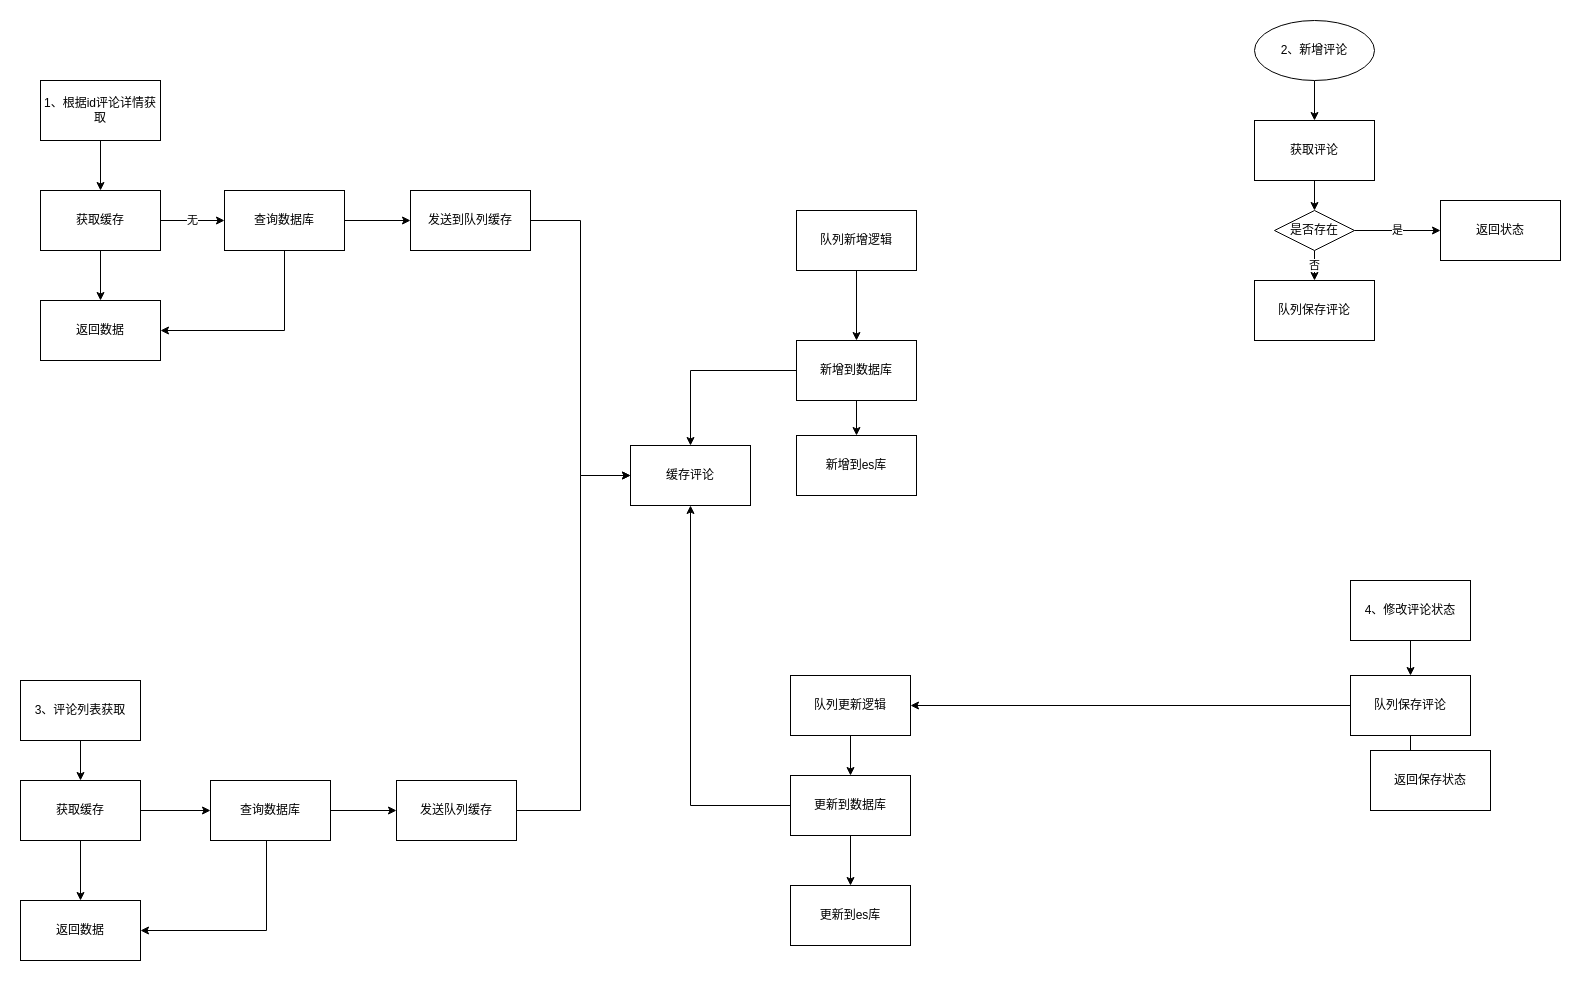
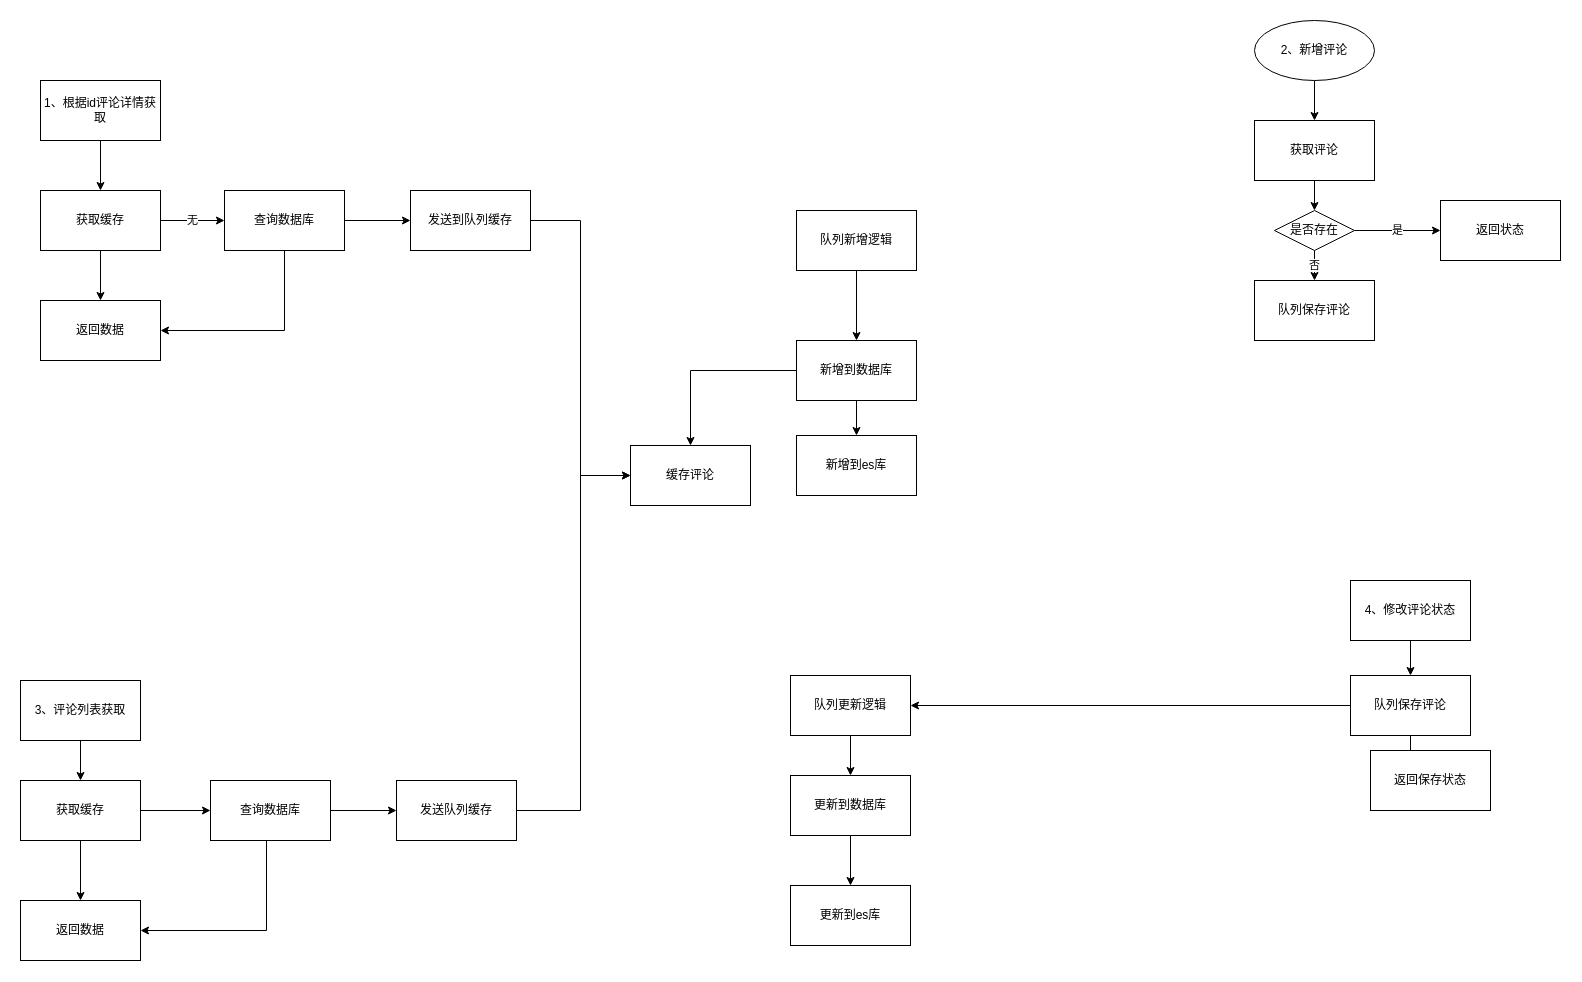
  <mxCell id="0" />
  <mxCell id="1" parent="0" />
  <mxCell id="2" style="edgeStyle=orthogonalEdgeStyle;rounded=0;orthogonalLoop=1;jettySize=auto;html=1;exitX=0.5;exitY=1;exitDx=0;exitDy=0;" edge="1" parent="1" source="3" target="6"><mxGeometry relative="1" as="geometry" /></mxCell>
  <mxCell id="3" value="1、根据id评论详情获取" style="rounded=0;whiteSpace=wrap;html=1;" vertex="1" parent="1"><mxGeometry x="40" y="80" width="120" height="60" as="geometry" /></mxCell>
  <mxCell id="4" style="edgeStyle=orthogonalEdgeStyle;rounded=0;orthogonalLoop=1;jettySize=auto;html=1;exitX=0.5;exitY=1;exitDx=0;exitDy=0;entryX=0.5;entryY=0;entryDx=0;entryDy=0;" edge="1" parent="1" source="6" target="10"><mxGeometry relative="1" as="geometry" /></mxCell>
  <mxCell id="5" value="无" style="edgeStyle=orthogonalEdgeStyle;rounded=0;orthogonalLoop=1;jettySize=auto;html=1;exitX=1;exitY=0.5;exitDx=0;exitDy=0;entryX=0;entryY=0.5;entryDx=0;entryDy=0;" edge="1" parent="1" source="6" target="9"><mxGeometry relative="1" as="geometry" /></mxCell>
  <mxCell id="6" value="获取缓存" style="rounded=0;whiteSpace=wrap;html=1;" vertex="1" parent="1"><mxGeometry x="40" y="190" width="120" height="60" as="geometry" /></mxCell>
  <mxCell id="7" style="edgeStyle=orthogonalEdgeStyle;rounded=0;orthogonalLoop=1;jettySize=auto;html=1;entryX=0;entryY=0.5;entryDx=0;entryDy=0;" edge="1" parent="1" source="9" target="12"><mxGeometry relative="1" as="geometry" /></mxCell>
  <mxCell id="8" style="edgeStyle=orthogonalEdgeStyle;rounded=0;orthogonalLoop=1;jettySize=auto;html=1;entryX=1;entryY=0.5;entryDx=0;entryDy=0;" edge="1" parent="1" source="9" target="10"><mxGeometry relative="1" as="geometry"><Array as="points"><mxPoint x="284" y="330" /></Array></mxGeometry></mxCell>
  <mxCell id="9" value="查询数据库" style="rounded=0;whiteSpace=wrap;html=1;" vertex="1" parent="1"><mxGeometry x="224" y="190" width="120" height="60" as="geometry" /></mxCell>
  <mxCell id="10" value="返回数据" style="rounded=0;whiteSpace=wrap;html=1;" vertex="1" parent="1"><mxGeometry x="40" y="300" width="120" height="60" as="geometry" /></mxCell>
  <mxCell id="11" style="edgeStyle=orthogonalEdgeStyle;rounded=0;orthogonalLoop=1;jettySize=auto;html=1;entryX=0;entryY=0.5;entryDx=0;entryDy=0;" edge="1" parent="1" source="12" target="36"><mxGeometry relative="1" as="geometry" /></mxCell>
  <mxCell id="12" value="发送到队列缓存" style="rounded=0;whiteSpace=wrap;html=1;" vertex="1" parent="1"><mxGeometry x="410" y="190" width="120" height="60" as="geometry" /></mxCell>
  <mxCell id="13" style="edgeStyle=orthogonalEdgeStyle;rounded=0;orthogonalLoop=1;jettySize=auto;html=1;exitX=0.5;exitY=1;exitDx=0;exitDy=0;" edge="1" parent="1" source="14" target="17"><mxGeometry relative="1" as="geometry" /></mxCell>
  <mxCell id="14" value="3、评论列表获取" style="rounded=0;whiteSpace=wrap;html=1;" vertex="1" parent="1"><mxGeometry x="20" y="680" width="120" height="60" as="geometry" /></mxCell>
  <mxCell id="15" style="edgeStyle=orthogonalEdgeStyle;rounded=0;orthogonalLoop=1;jettySize=auto;html=1;exitX=0.5;exitY=1;exitDx=0;exitDy=0;" edge="1" parent="1" source="17" target="18"><mxGeometry relative="1" as="geometry" /></mxCell>
  <mxCell id="16" style="edgeStyle=orthogonalEdgeStyle;rounded=0;orthogonalLoop=1;jettySize=auto;html=1;entryX=0;entryY=0.5;entryDx=0;entryDy=0;" edge="1" parent="1" source="17" target="21"><mxGeometry relative="1" as="geometry" /></mxCell>
  <mxCell id="17" value="获取缓存" style="rounded=0;whiteSpace=wrap;html=1;" vertex="1" parent="1"><mxGeometry x="20" y="780" width="120" height="60" as="geometry" /></mxCell>
  <mxCell id="18" value="返回数据" style="rounded=0;whiteSpace=wrap;html=1;" vertex="1" parent="1"><mxGeometry x="20" y="900" width="120" height="60" as="geometry" /></mxCell>
  <mxCell id="19" style="edgeStyle=orthogonalEdgeStyle;rounded=0;orthogonalLoop=1;jettySize=auto;html=1;entryX=0;entryY=0.5;entryDx=0;entryDy=0;" edge="1" parent="1" source="21" target="23"><mxGeometry relative="1" as="geometry" /></mxCell>
  <mxCell id="20" style="edgeStyle=orthogonalEdgeStyle;rounded=0;orthogonalLoop=1;jettySize=auto;html=1;entryX=1;entryY=0.5;entryDx=0;entryDy=0;" edge="1" parent="1" source="21" target="18"><mxGeometry relative="1" as="geometry"><Array as="points"><mxPoint x="266" y="930" /></Array></mxGeometry></mxCell>
  <mxCell id="21" value="查询数据库" style="rounded=0;whiteSpace=wrap;html=1;" vertex="1" parent="1"><mxGeometry x="210" y="780" width="120" height="60" as="geometry" /></mxCell>
  <mxCell id="22" style="edgeStyle=orthogonalEdgeStyle;rounded=0;orthogonalLoop=1;jettySize=auto;html=1;entryX=0;entryY=0.5;entryDx=0;entryDy=0;" edge="1" parent="1" source="23" target="36"><mxGeometry relative="1" as="geometry"><Array as="points"><mxPoint x="580" y="810" /><mxPoint x="580" y="475" /></Array></mxGeometry></mxCell>
  <mxCell id="23" value="发送队列缓存" style="rounded=0;whiteSpace=wrap;html=1;" vertex="1" parent="1"><mxGeometry x="396" y="780" width="120" height="60" as="geometry" /></mxCell>
  <mxCell id="24" style="edgeStyle=orthogonalEdgeStyle;rounded=0;orthogonalLoop=1;jettySize=auto;html=1;exitX=0.5;exitY=1;exitDx=0;exitDy=0;" edge="1" parent="1" source="23" target="23"><mxGeometry relative="1" as="geometry" /></mxCell>
  <mxCell id="25" style="edgeStyle=orthogonalEdgeStyle;rounded=0;orthogonalLoop=1;jettySize=auto;html=1;entryX=0.5;entryY=0;entryDx=0;entryDy=0;" edge="1" parent="1" source="26" target="52"><mxGeometry relative="1" as="geometry" /></mxCell>
  <mxCell id="26" value="2、新增评论" style="ellipse;whiteSpace=wrap;html=1;" vertex="1" parent="1"><mxGeometry x="1254" y="20" width="120" height="60" as="geometry" /></mxCell>
  <mxCell id="27" value="队列保存评论" style="rounded=0;whiteSpace=wrap;html=1;" vertex="1" parent="1"><mxGeometry x="1254" y="280" width="120" height="60" as="geometry" /></mxCell>
  <mxCell id="28" style="edgeStyle=orthogonalEdgeStyle;rounded=0;orthogonalLoop=1;jettySize=auto;html=1;entryX=0.5;entryY=0;entryDx=0;entryDy=0;" edge="1" parent="1" source="29" target="32"><mxGeometry relative="1" as="geometry" /></mxCell>
  <mxCell id="29" value="4、修改评论状态" style="rounded=0;whiteSpace=wrap;html=1;" vertex="1" parent="1"><mxGeometry x="1350" y="580" width="120" height="60" as="geometry" /></mxCell>
  <mxCell id="30" style="edgeStyle=orthogonalEdgeStyle;rounded=0;orthogonalLoop=1;jettySize=auto;html=1;entryX=1;entryY=0.5;entryDx=0;entryDy=0;" edge="1" parent="1" source="32" target="38"><mxGeometry relative="1" as="geometry" /></mxCell>
  <mxCell id="31" style="edgeStyle=orthogonalEdgeStyle;rounded=0;orthogonalLoop=1;jettySize=auto;html=1;entryX=0.5;entryY=0;entryDx=0;entryDy=0;" edge="1" parent="1" source="32" target="45"><mxGeometry relative="1" as="geometry" /></mxCell>
  <mxCell id="32" value="队列保存评论" style="rounded=0;whiteSpace=wrap;html=1;" vertex="1" parent="1"><mxGeometry x="1350" y="675" width="120" height="60" as="geometry" /></mxCell>
  <mxCell id="33" style="edgeStyle=orthogonalEdgeStyle;rounded=0;orthogonalLoop=1;jettySize=auto;html=1;entryX=0.5;entryY=0;entryDx=0;entryDy=0;" edge="1" parent="1" source="35" target="43"><mxGeometry relative="1" as="geometry" /></mxCell>
- <mxCell id="34" style="edgeStyle=orthogonalEdgeStyle;rounded=0;orthogonalLoop=1;jettySize=auto;html=1;entryX=0.5;entryY=1;entryDx=0;entryDy=0;" edge="1" parent="1" source="35" target="36"><mxGeometry relative="1" as="geometry" /></mxCell>
  <mxCell id="35" value="更新到数据库" style="rounded=0;whiteSpace=wrap;html=1;" vertex="1" parent="1"><mxGeometry x="790" y="775" width="120" height="60" as="geometry" /></mxCell>
  <mxCell id="36" value="缓存评论" style="rounded=0;whiteSpace=wrap;html=1;" vertex="1" parent="1"><mxGeometry x="630" y="445" width="120" height="60" as="geometry" /></mxCell>
  <mxCell id="37" style="edgeStyle=orthogonalEdgeStyle;rounded=0;orthogonalLoop=1;jettySize=auto;html=1;entryX=0.5;entryY=0;entryDx=0;entryDy=0;" edge="1" parent="1" source="38" target="35"><mxGeometry relative="1" as="geometry" /></mxCell>
  <mxCell id="38" value="队列更新逻辑" style="rounded=0;whiteSpace=wrap;html=1;" vertex="1" parent="1"><mxGeometry x="790" y="675" width="120" height="60" as="geometry" /></mxCell>
  <mxCell id="39" style="edgeStyle=orthogonalEdgeStyle;rounded=0;orthogonalLoop=1;jettySize=auto;html=1;entryX=0.5;entryY=0;entryDx=0;entryDy=0;" edge="1" parent="1" source="41" target="42"><mxGeometry relative="1" as="geometry" /></mxCell>
  <mxCell id="40" style="edgeStyle=orthogonalEdgeStyle;rounded=0;orthogonalLoop=1;jettySize=auto;html=1;entryX=0.5;entryY=0;entryDx=0;entryDy=0;" edge="1" parent="1" source="41" target="36"><mxGeometry relative="1" as="geometry" /></mxCell>
  <mxCell id="41" value="新增到数据库" style="rounded=0;whiteSpace=wrap;html=1;" vertex="1" parent="1"><mxGeometry x="796" y="340" width="120" height="60" as="geometry" /></mxCell>
  <mxCell id="42" value="新增到es库" style="rounded=0;whiteSpace=wrap;html=1;" vertex="1" parent="1"><mxGeometry x="796" y="435" width="120" height="60" as="geometry" /></mxCell>
  <mxCell id="43" value="更新到es库" style="rounded=0;whiteSpace=wrap;html=1;" vertex="1" parent="1"><mxGeometry x="790" y="885" width="120" height="60" as="geometry" /></mxCell>
  <mxCell id="44" value="返回状态" style="rounded=0;whiteSpace=wrap;html=1;" vertex="1" parent="1"><mxGeometry x="1440" y="200" width="120" height="60" as="geometry" /></mxCell>
  <mxCell id="45" value="返回保存状态" style="rounded=0;whiteSpace=wrap;html=1;" vertex="1" parent="1"><mxGeometry x="1370" y="750" width="120" height="60" as="geometry" /></mxCell>
  <mxCell id="46" style="edgeStyle=orthogonalEdgeStyle;rounded=0;orthogonalLoop=1;jettySize=auto;html=1;entryX=0.5;entryY=0;entryDx=0;entryDy=0;" edge="1" parent="1" source="47" target="41"><mxGeometry relative="1" as="geometry" /></mxCell>
  <mxCell id="47" value="队列新增逻辑" style="rounded=0;whiteSpace=wrap;html=1;" vertex="1" parent="1"><mxGeometry x="796" y="210" width="120" height="60" as="geometry" /></mxCell>
  <mxCell id="48" value="是" style="edgeStyle=orthogonalEdgeStyle;rounded=0;orthogonalLoop=1;jettySize=auto;html=1;entryX=0;entryY=0.5;entryDx=0;entryDy=0;" edge="1" parent="1" source="50" target="44"><mxGeometry relative="1" as="geometry" /></mxCell>
  <mxCell id="49" value="否" style="edgeStyle=orthogonalEdgeStyle;rounded=0;orthogonalLoop=1;jettySize=auto;html=1;" edge="1" parent="1" source="50" target="27"><mxGeometry relative="1" as="geometry" /></mxCell>
  <mxCell id="50" value="是否存在" style="rhombus;whiteSpace=wrap;html=1;" vertex="1" parent="1"><mxGeometry x="1274" y="210" width="80" height="40" as="geometry" /></mxCell>
  <mxCell id="51" style="edgeStyle=orthogonalEdgeStyle;rounded=0;orthogonalLoop=1;jettySize=auto;html=1;entryX=0.5;entryY=0;entryDx=0;entryDy=0;" edge="1" parent="1" source="52" target="50"><mxGeometry relative="1" as="geometry" /></mxCell>
  <mxCell id="52" value="获取评论" style="rounded=0;whiteSpace=wrap;html=1;" vertex="1" parent="1"><mxGeometry x="1254" y="120" width="120" height="60" as="geometry" /></mxCell>
